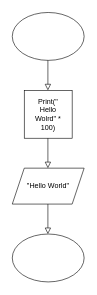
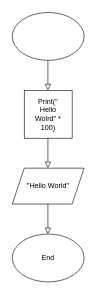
  <mxCell id="0" />
  <mxCell id="1" parent="0" />
  <mxCell id="2" value="" style="ellipse;whiteSpace=wrap;html=1;" vertex="1" parent="1"><mxGeometry x="20" y="20" width="120" height="80" as="geometry" /></mxCell>
  <mxCell id="3" value="" style="whiteSpace=wrap;html=1;aspect=fixed;" vertex="1" parent="1"><mxGeometry x="40" y="150" width="80" height="80" as="geometry" /></mxCell>
  <mxCell id="4" value="Print(&quot; Hello Wolrd&quot; * 100)" style="text;html=1;strokeColor=none;fillColor=none;align=center;verticalAlign=middle;whiteSpace=wrap;rounded=0;" vertex="1" parent="1"><mxGeometry x="50" y="175" width="60" height="30" as="geometry" /></mxCell>
  <mxCell id="5" value="&quot;Hello World&quot;" style="shape=parallelogram;perimeter=parallelogramPerimeter;whiteSpace=wrap;html=1;fixedSize=1;" vertex="1" parent="1"><mxGeometry x="20" y="280" width="120" height="60" as="geometry" /></mxCell>
  <mxCell id="6" value="" style="ellipse;whiteSpace=wrap;html=1;" vertex="1" parent="1"><mxGeometry x="20" y="390" width="120" height="80" as="geometry" /></mxCell>
  <mxCell id="7" value="" style="rounded=0;html=1;jettySize=auto;orthogonalLoop=1;fontSize=11;endArrow=block;endFill=0;endSize=8;strokeWidth=1;shadow=0;labelBackgroundColor=none;edgeStyle=orthogonalEdgeStyle;" edge="1" parent="1"><mxGeometry relative="1" as="geometry"><mxPoint x="79.5" y="100" as="sourcePoint" /><mxPoint x="79.5" y="150" as="targetPoint" /></mxGeometry></mxCell>
  <mxCell id="8" value="" style="rounded=0;html=1;jettySize=auto;orthogonalLoop=1;fontSize=11;endArrow=block;endFill=0;endSize=8;strokeWidth=1;shadow=0;labelBackgroundColor=none;edgeStyle=orthogonalEdgeStyle;" edge="1" parent="1"><mxGeometry relative="1" as="geometry"><mxPoint x="79.5" y="230" as="sourcePoint" /><mxPoint x="79.5" y="280" as="targetPoint" /></mxGeometry></mxCell>
  <mxCell id="9" value="" style="rounded=0;html=1;jettySize=auto;orthogonalLoop=1;fontSize=11;endArrow=block;endFill=0;endSize=8;strokeWidth=1;shadow=0;labelBackgroundColor=none;edgeStyle=orthogonalEdgeStyle;" edge="1" parent="1"><mxGeometry relative="1" as="geometry"><mxPoint x="79.5" y="340" as="sourcePoint" /><mxPoint x="79.5" y="390" as="targetPoint" /></mxGeometry></mxCell>
+ <mxCell id="10" value="End" style="text;html=1;strokeColor=none;fillColor=none;align=center;verticalAlign=middle;whiteSpace=wrap;rounded=0;" vertex="1" parent="1"><mxGeometry x="50" y="415" width="60" height="30" as="geometry" /></mxCell>
